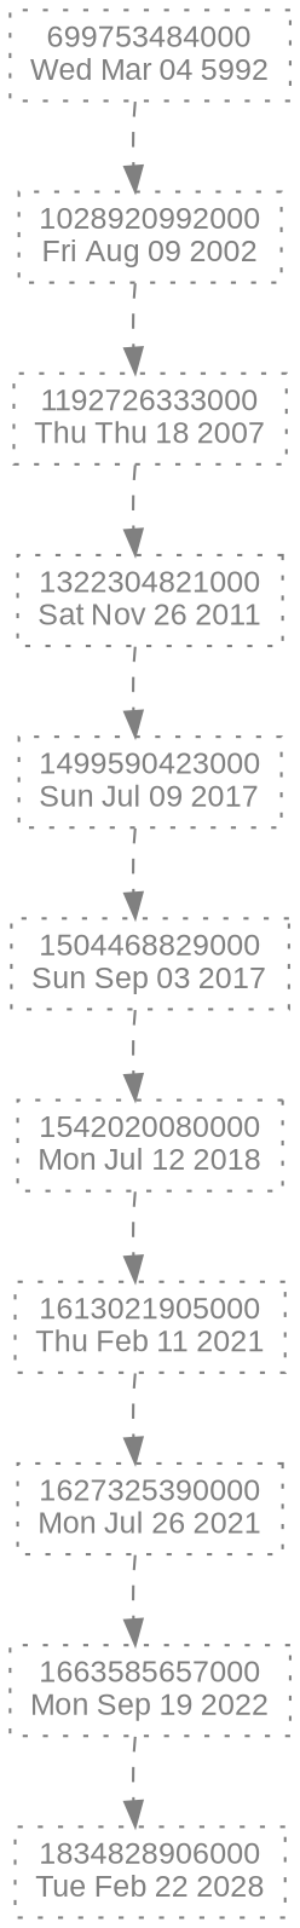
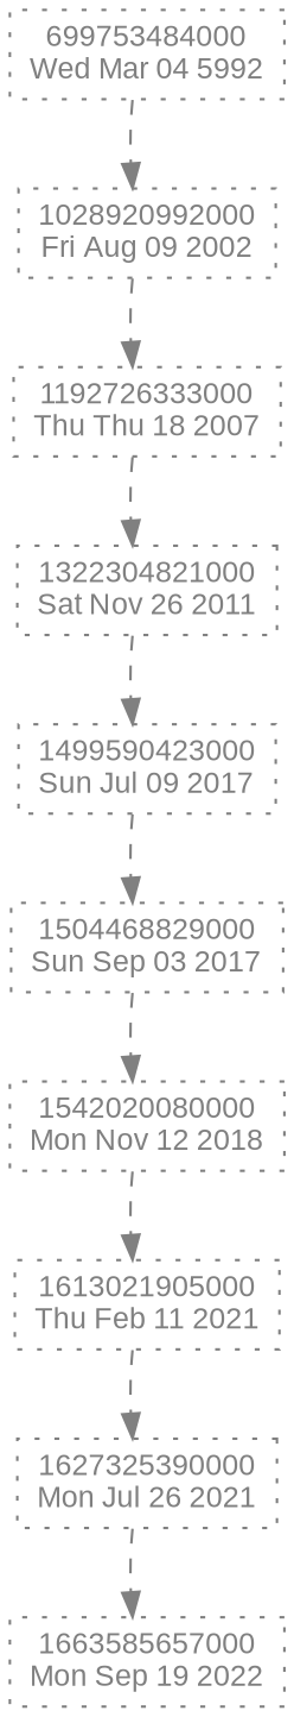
  digraph {
    fontname=Arial
    fontsize=12
    rankdir=TD
    ranksep=0.5
    node [color="#808080FF" fontcolor="#808080FF" fontname=Arial fontsize=12 penwidth=1 shape=box style=dotted]
    edge [fontname=Arial fontsize=12 style=dashed]
    n1 [label=<699753484000<BR ALIGN="CENTER"/>Wed Mar 04 5992>]
    n2 [label=<1028920992000<BR ALIGN="CENTER"/>Fri Aug 09 2002>]
    n3 [label=<1192726333000<BR ALIGN="CENTER"/>Thu Thu 18 2007>]
    n4 [label=<1322304821000<BR ALIGN="CENTER"/>Sat Nov 26 2011>]
    n5 [label=<1499590423000<BR ALIGN="CENTER"/>Sun Jul 09 2017>]
    n6 [label=<1504468829000<BR ALIGN="CENTER"/>Sun Sep 03 2017>]
-   n7 [label=<1542020080000<BR ALIGN="CENTER"/>Mon Jul 12 2018>]
+   n7 [label=<1542020080000<BR ALIGN="CENTER"/>Mon Nov 12 2018>]
    n8 [label=<1613021905000<BR ALIGN="CENTER"/>Thu Feb 11 2021>]
    n9 [label=<1627325390000<BR ALIGN="CENTER"/>Mon Jul 26 2021>]
    n10 [label=<1663585657000<BR ALIGN="CENTER"/>Mon Sep 19 2022>]
-   n11 [label=<1834828906000<BR ALIGN="CENTER"/>Tue Feb 22 2028>]
    n1 -> n2 [color="#808080FF" penwidth=1 samehead=document sametail=document]
    n1 -> n2 [style=invis]
    n2 -> n3 [color="#808080FF" penwidth=1 samehead=document sametail=document]
    n2 -> n3 [style=invis]
    n3 -> n4 [color="#808080FF" penwidth=1 samehead=document sametail=document]
    n3 -> n4 [style=invis]
    n4 -> n5 [color="#808080FF" penwidth=1 samehead=document sametail=document]
    n4 -> n5 [style=invis]
    n5 -> n6 [color="#808080FF" penwidth=1 samehead=document sametail=document]
    n5 -> n6 [style=invis]
    n6 -> n7 [color="#808080FF" penwidth=1 samehead=document sametail=document]
    n6 -> n7 [style=invis]
    n7 -> n8 [color="#808080FF" penwidth=1 samehead=document sametail=document]
    n7 -> n8 [style=invis]
    n8 -> n9 [color="#808080FF" penwidth=1 samehead=document sametail=document]
    n8 -> n9 [style=invis]
    n9 -> n10 [color="#808080FF" penwidth=1 samehead=document sametail=document]
    n9 -> n10 [style=invis]
-   n10 -> n11 [color="#808080FF" penwidth=1 samehead=document sametail=document]
-   n10 -> n11 [style=invis]
  }
